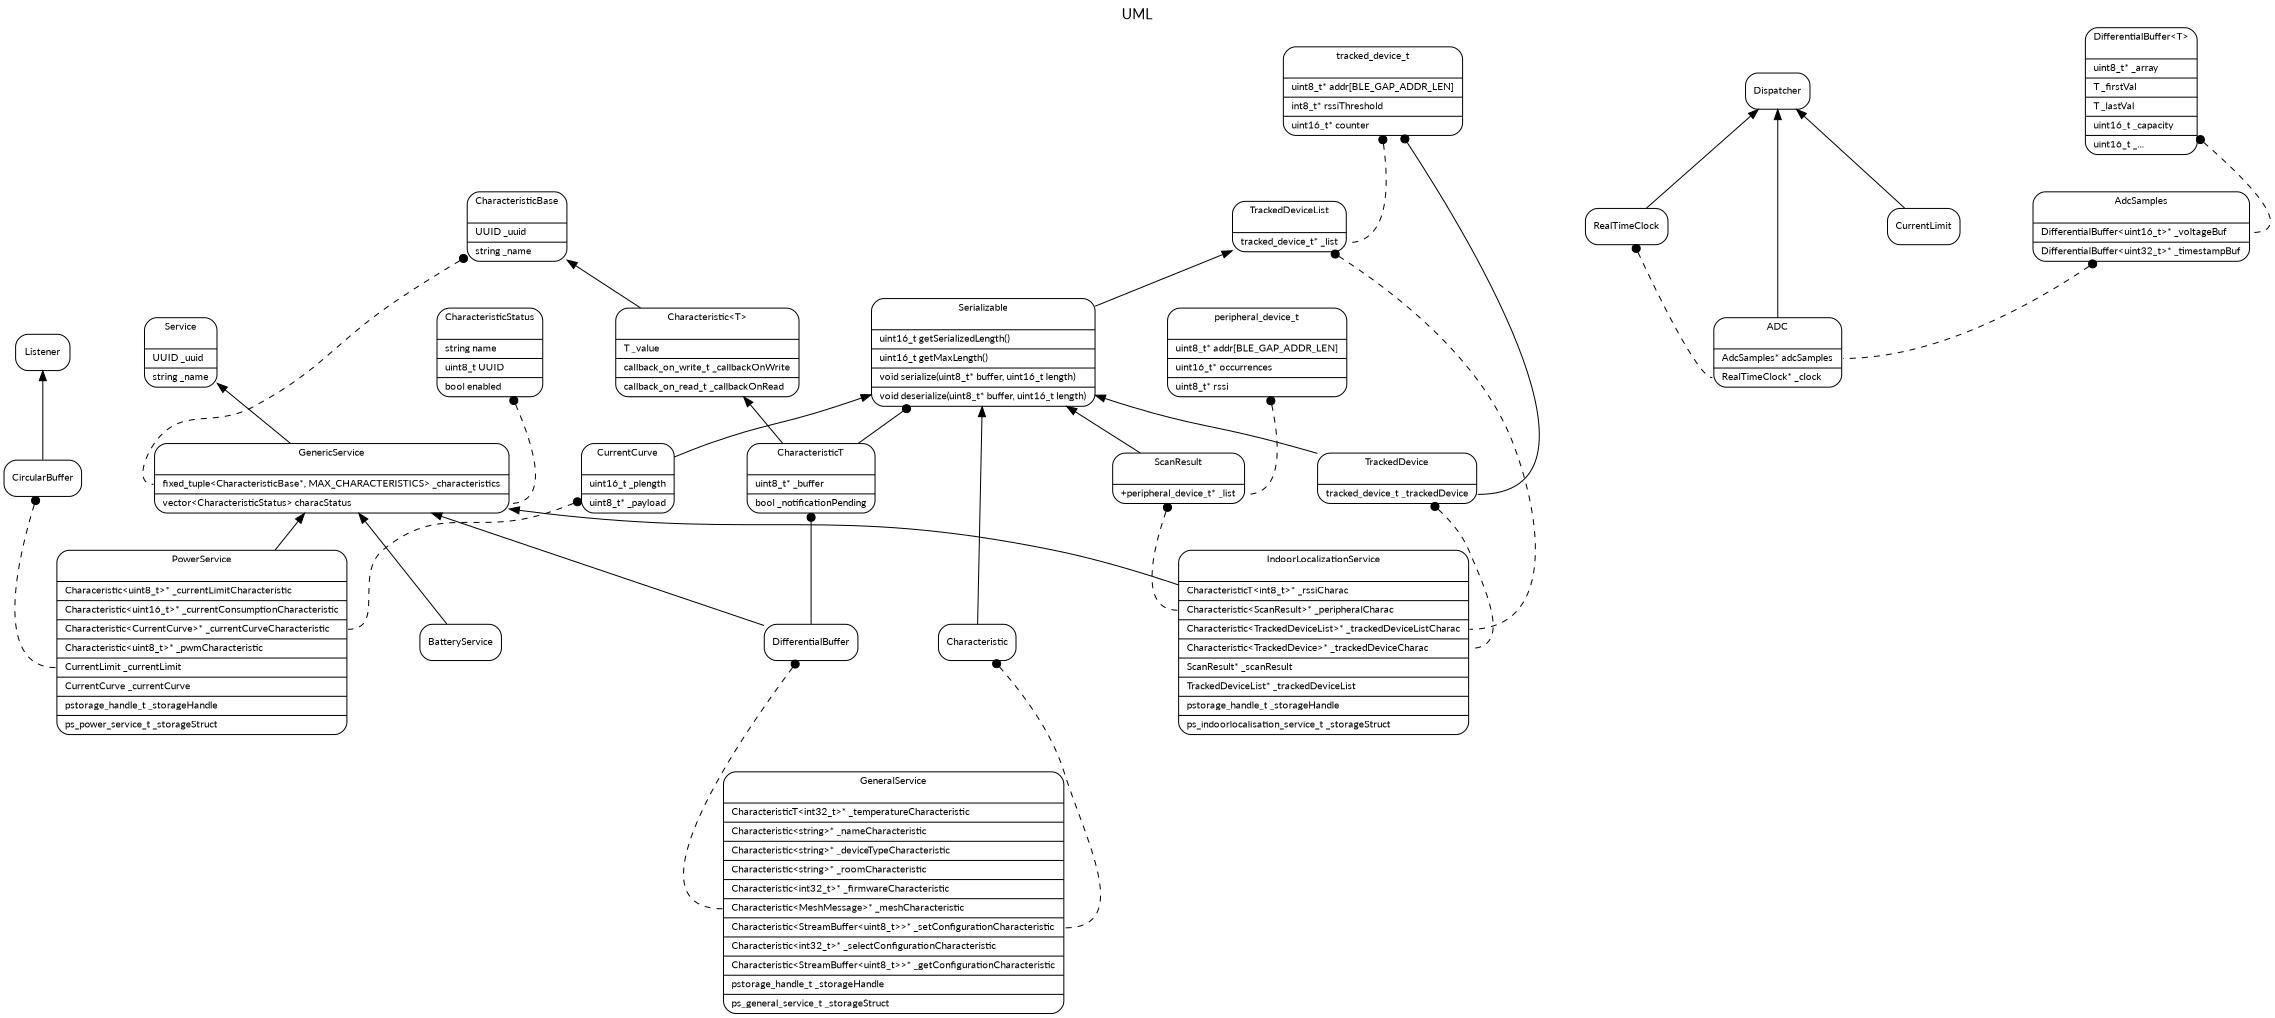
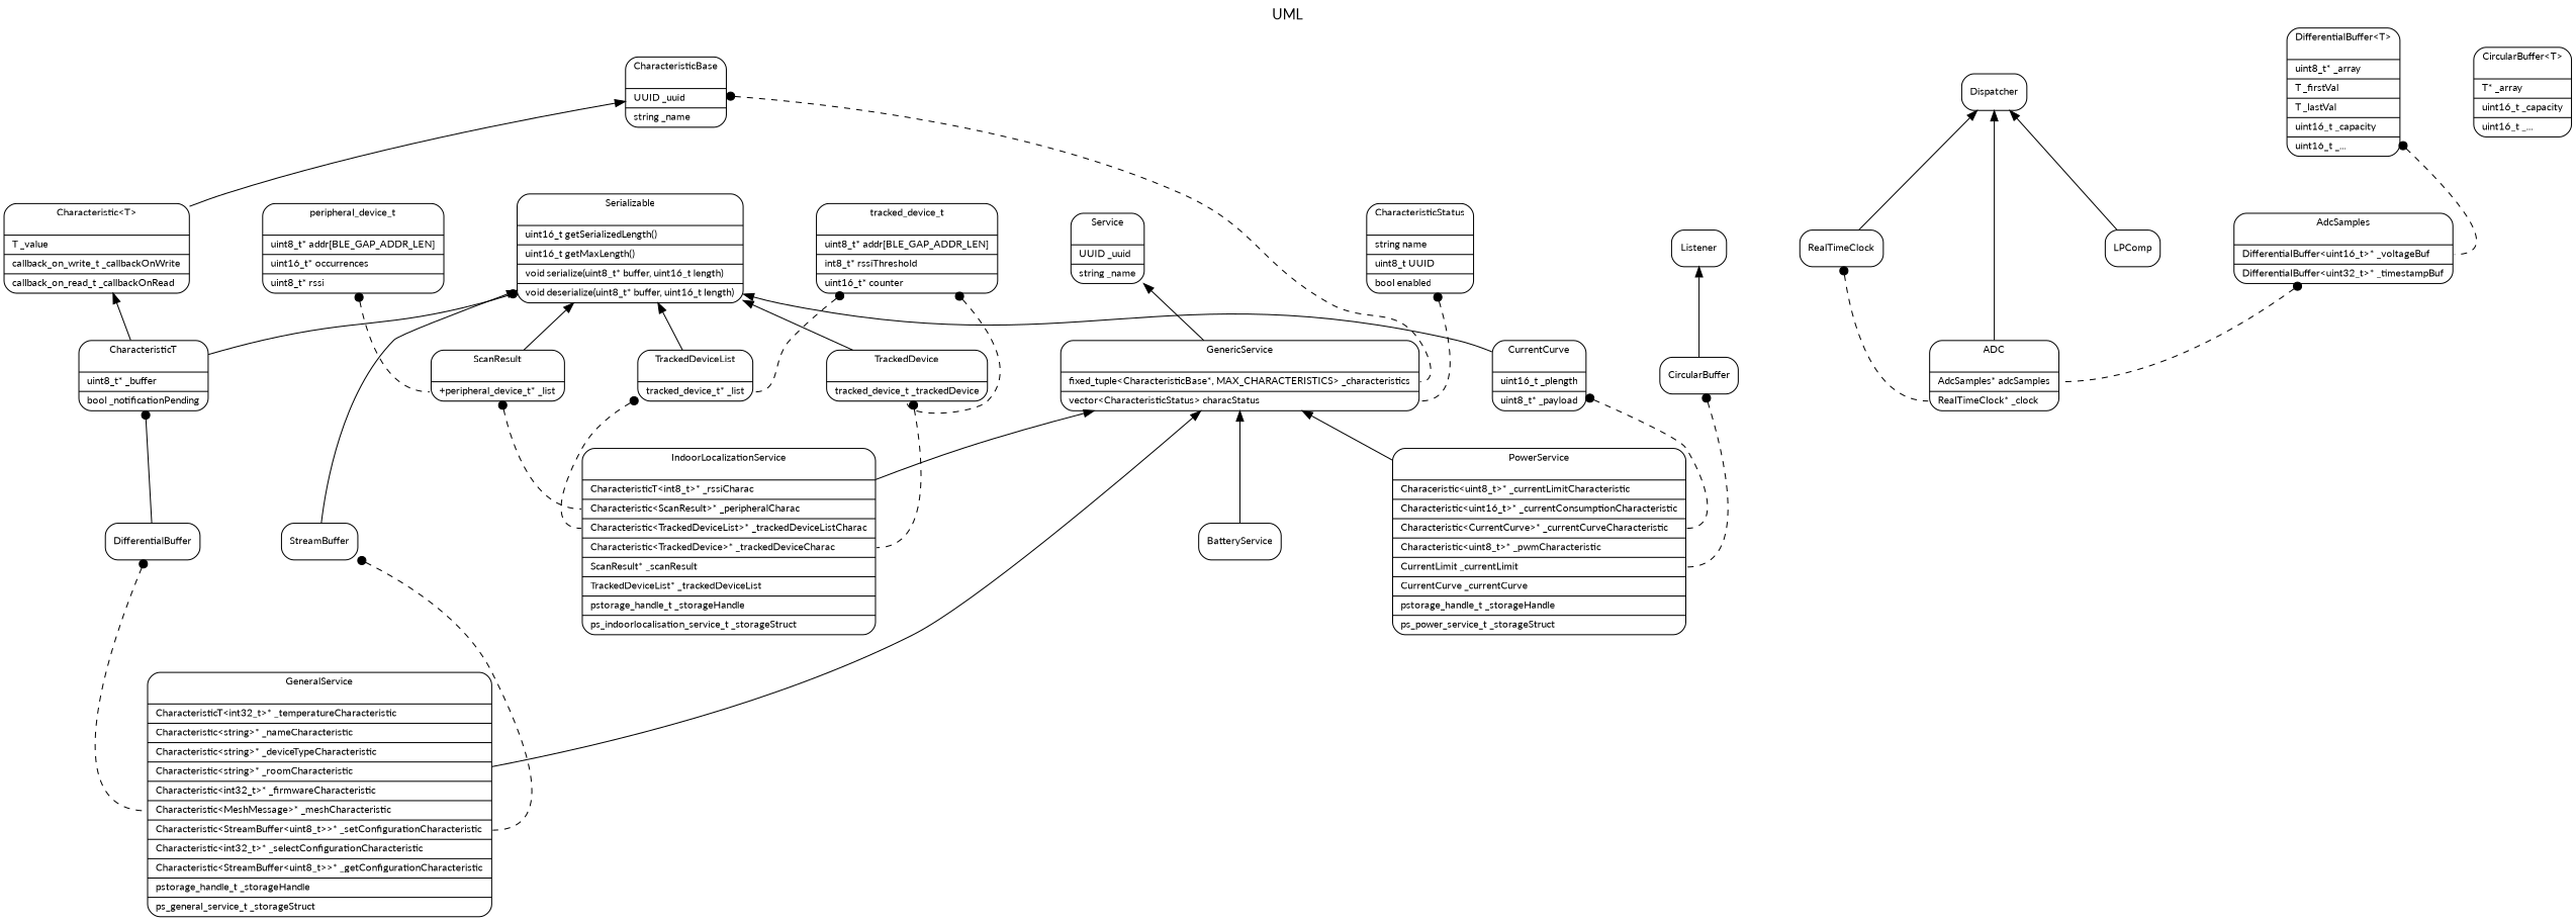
  digraph {
    fontname=Lato
    label=UML
    labelloc=t
    nodesep=1.0
    splines=spline
    node [fontname=Lato fontsize=10 shape=Mrecord]
    edge [dir=back fontname=Lato arrowtail=dot]
    n1 [label="{GeneralService\n\n|<CharacteristicT>CharacteristicT&lt;int32_t&gt;*                    _temperatureCharacteristic\l|<Characteristic>Characteristic&lt;string&gt;*                       _nameCharacteristic\l|Characteristic&lt;string&gt;*                                       _deviceTypeCharacteristic\l|Characteristic&lt;string&gt;*                                       _roomCharacteristic\l|Characteristic&lt;int32_t&gt;*                                      _firmwareCharacteristic\l|<MeshMessage>Characteristic&lt;MeshMessage&gt;*                     _meshCharacteristic\l|<StreamBuffer>Characteristic&lt;StreamBuffer&lt;uint8_t&gt;&gt;*    _setConfigurationCharacteristic\l|Characteristic&lt;int32_t&gt;*                                      _selectConfigurationCharacteristic\l|<StreamBuffer>Characteristic&lt;StreamBuffer&lt;uint8_t&gt;&gt;*    _getConfigurationCharacteristic\l|<pstorage_handle_t>pstorage_handle_t                                _storageHandle\l|<ps_general_service_t>ps_general_service_t                          _storageStruct\l}"]
    n2 [label="{PowerService\n\n|<Characteristic>Characeristic&lt;uint8_t&gt;*         _currentLimitCharacteristic\l|Characteristic&lt;uint16_t&gt;*                       _currentConsumptionCharacteristic\l|<CurrentCurve>Characteristic&lt;CurrentCurve&gt;*     _currentCurveCharacteristic\l|Characteristic&lt;uint8_t&gt;*                        _pwmCharacteristic\l|<CurrentLimit>CurrentLimit                            _currentLimit\l|<CurrentCurve>CurrentCurve                            _currentCurve\l|<pstorage_handle_t>pstorage_handle_t                  _storageHandle\l|<ps_power_service_t>ps_power_service_t                _storageStruct\l}"]
    n3 [label="{IndoorLocalizationService\n\n|<CharacteristicT>CharacteristicT&lt;int8_t&gt;*                     _rssiCharac\l|<ScanResult>Characteristic&lt;ScanResult&gt;*                       _peripheralCharac\l|<TrackedDeviceList>Characteristic&lt;TrackedDeviceList&gt;*         _trackedDeviceListCharac\l|<TrackedDevice>Characteristic&lt;TrackedDevice&gt;*                 _trackedDeviceCharac\l|<ScanResult>ScanResult*                                             _scanResult\l|<TrackedDeviceList>TrackedDeviceList*                               _trackedDeviceList\l|<pstorage_handle_t>pstorage_handle_t                                _storageHandle\l|<ps_indoorlocalisation_service_t>ps_indoorlocalisation_service_t    _storageStruct\l}"]
    n4 [label="{Service\n\n|<UUID>UUID              _uuid\l|string                  _name\l}"]
    n5 [label="{GenericService\n\n|<CharacteristicBase>fixed_tuple&lt;CharacteristicBase*, MAX_CHARACTERISTICS&gt;         _characteristics\l|<CharacteristicStatus>vector&lt;CharacteristicStatus&gt;                                characStatus\l}"]
    BatteryService
    n7 [label="{CharacteristicStatus\n\n|string        name\l|uint8_t       UUID\l|bool          enabled\l}"]
    n8 [label="{CharacteristicBase\n\n|<UUID>UUID              _uuid\l|string                  _name\l}"]
    n9 [label="{Characteristic&lt;T&gt;\n\n|T                          _value\l|callback_on_write_t        _callbackOnWrite\l|callback_on_read_t         _callbackOnRead\l}"]
    n10 [label="{CharacteristicT\n\n|uint8_t*              _buffer\l|bool                  _notificationPending\l}"]
    n11 [label=DifferentialBuffer]
    n12 [label="{Serializable\n\n|uint16_t                    getSerializedLength()\l|uint16_t                    getMaxLength()\l|void                        serialize(uint8_t* buffer, uint16_t length)\l|void                        deserialize(uint8_t* buffer, uint16_t length)\l}"]
    n13 [label="{ScanResult\n\n|<peripheral_device_t>+peripheral_device_t*       _list\l}"]
-   StreamBuffer [label=Characteristic]
+   StreamBuffer
    n15 [label="{TrackedDeviceList\n\n|<tracked_device_t>tracked_device_t*             _list\l}"]
    n16 [label="{TrackedDevice\n\n|<tracked_device_t>tracked_device_t              _trackedDevice\l}"]
    n17 [label="{CurrentCurve\n\n|uint16_t                                        _plength\l|uint8_t*                                        _payload\l}"]
    n18 [label="{peripheral_device_t\n\n|uint8_t*                               addr[BLE_GAP_ADDR_LEN]\l|uint16_t*                              occurrences\l|uint8_t*                               rssi\l}"]
    n19 [label="{tracked_device_t\n\n|uint8_t*                                        addr[BLE_GAP_ADDR_LEN]\l|int8_t*                                         rssiThreshold\l|uint16_t*                                       counter\l}"]
    Dispatcher
    RealTimeClock
    n22 [label="{ADC\n\n|<AdcSamples>AdcSamples*                         adcSamples\l|<RealTimeClock>RealTimeClock*                   _clock\l}"]
-   LPComp [label=CurrentLimit]
+   LPComp
    n24 [label="{AdcSamples\n\n|<DifferentialBuffer>DifferentialBuffer&lt;uint16_t&gt;*               _voltageBuf\l|DifferentialBuffer&lt;uint32_t&gt;*                                    _timestampBuf\l}"]
    n25 [label="{DifferentialBuffer&lt;T&gt;\n\n|uint8_t*                                        _array\l|T                                               _firstVal\l|T                                               _lastVal\l|uint16_t                                        _capacity\l|uint16_t                                        _...\l}"]
+   n26 [label="{CircularBuffer&lt;T&gt;\n\n|T*                                              _array\l|uint16_t                                        _capacity\l|uint16_t                                        _...\l}"]
    n27 [label=CircularBuffer]
    Listener
    n4 -> n5 [arrowtail=""]
-   n5 -> n11 [arrowtail=""]
+   n5 -> n1 [arrowtail=""]
    n5 -> n2 [arrowtail=""]
    n5 -> n3 [arrowtail=""]
    n5 -> BatteryService [arrowtail=""]
    n7 -> n5 [headport=CharacteristicStatus style=dashed]
    n8 -> n5 [headport=CharacteristicBase style=dashed]
    n8 -> n9 [arrowtail=""]
    n9 -> n10 [arrowtail=""]
    n10 -> n11
    n11 -> n1 [headport=MeshMessage style=dashed]
    n12 -> n10
    n12 -> n13 [arrowtail=""]
    n12 -> StreamBuffer [arrowtail=""]
-   n15 -> n12 [arrowtail=""]
+   n12 -> n15 [arrowtail=""]
    n12 -> n16 [arrowtail=""]
    n12 -> n17 [arrowtail=""]
    n13 -> n3 [headport=ScanResult style=dashed]
    StreamBuffer -> n1 [headport=StreamBuffer style=dashed]
    n15 -> n3 [headport=TrackedDeviceList style=dashed]
    n16 -> n3 [headport=TrackedDevice style=dashed]
    n17 -> n2 [headport=CurrentCurve style=dashed]
    n18 -> n13 [headport=peripheral_device_t style=dashed]
    n19 -> n15 [headport=tracked_device_t style=dashed]
-   n19 -> n16 [headport=tracked_device_t style=solid]
+   n19 -> n16 [headport=tracked_device_t style=dashed]
    Dispatcher -> RealTimeClock [arrowtail=""]
    Dispatcher -> n22 [arrowtail=""]
    Dispatcher -> LPComp [arrowtail=""]
    RealTimeClock -> n22 [headport=RealTimeClock style=dashed]
    n24 -> n22 [headport=AdcSamples style=dashed]
    n25 -> n24 [headport=DifferentialBuffer style=dashed]
    n27 -> n2 [headport=CurrentLimit style=dashed]
    Listener -> n27 [arrowtail=""]
  }
